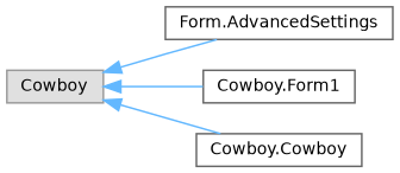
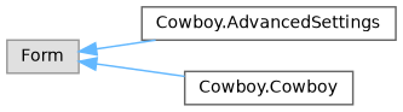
  digraph {
    rankdir=LR
    node [color=grey40 fillcolor=white fontname=Helvetica fontsize=10 shape=box style=filled]
    edge [color=steelblue1 dir=back fontname=Helvetica fontsize=10 labelfontname=Helvetica labelfontsize=10 style=solid]
-   n1 [color=grey60 fillcolor="#E0E0E0" height=0.2 label=Cowboy width=0.4]
-   n2 [height=0.2 label="Form.AdvancedSettings" width=0.4]
-   n3 [height=0.2 label="Cowboy.Form1" width=0.4]
+   n1 [color=grey60 fillcolor="#E0E0E0" height=0.2 label=Form width=0.4]
+   n2 [height=0.2 label="Cowboy.AdvancedSettings" width=0.4]
    n4 [height=0.2 label="Cowboy.Cowboy" width=0.4]
    n1 -> n2
-   n1 -> n3
    n1 -> n4
  }
